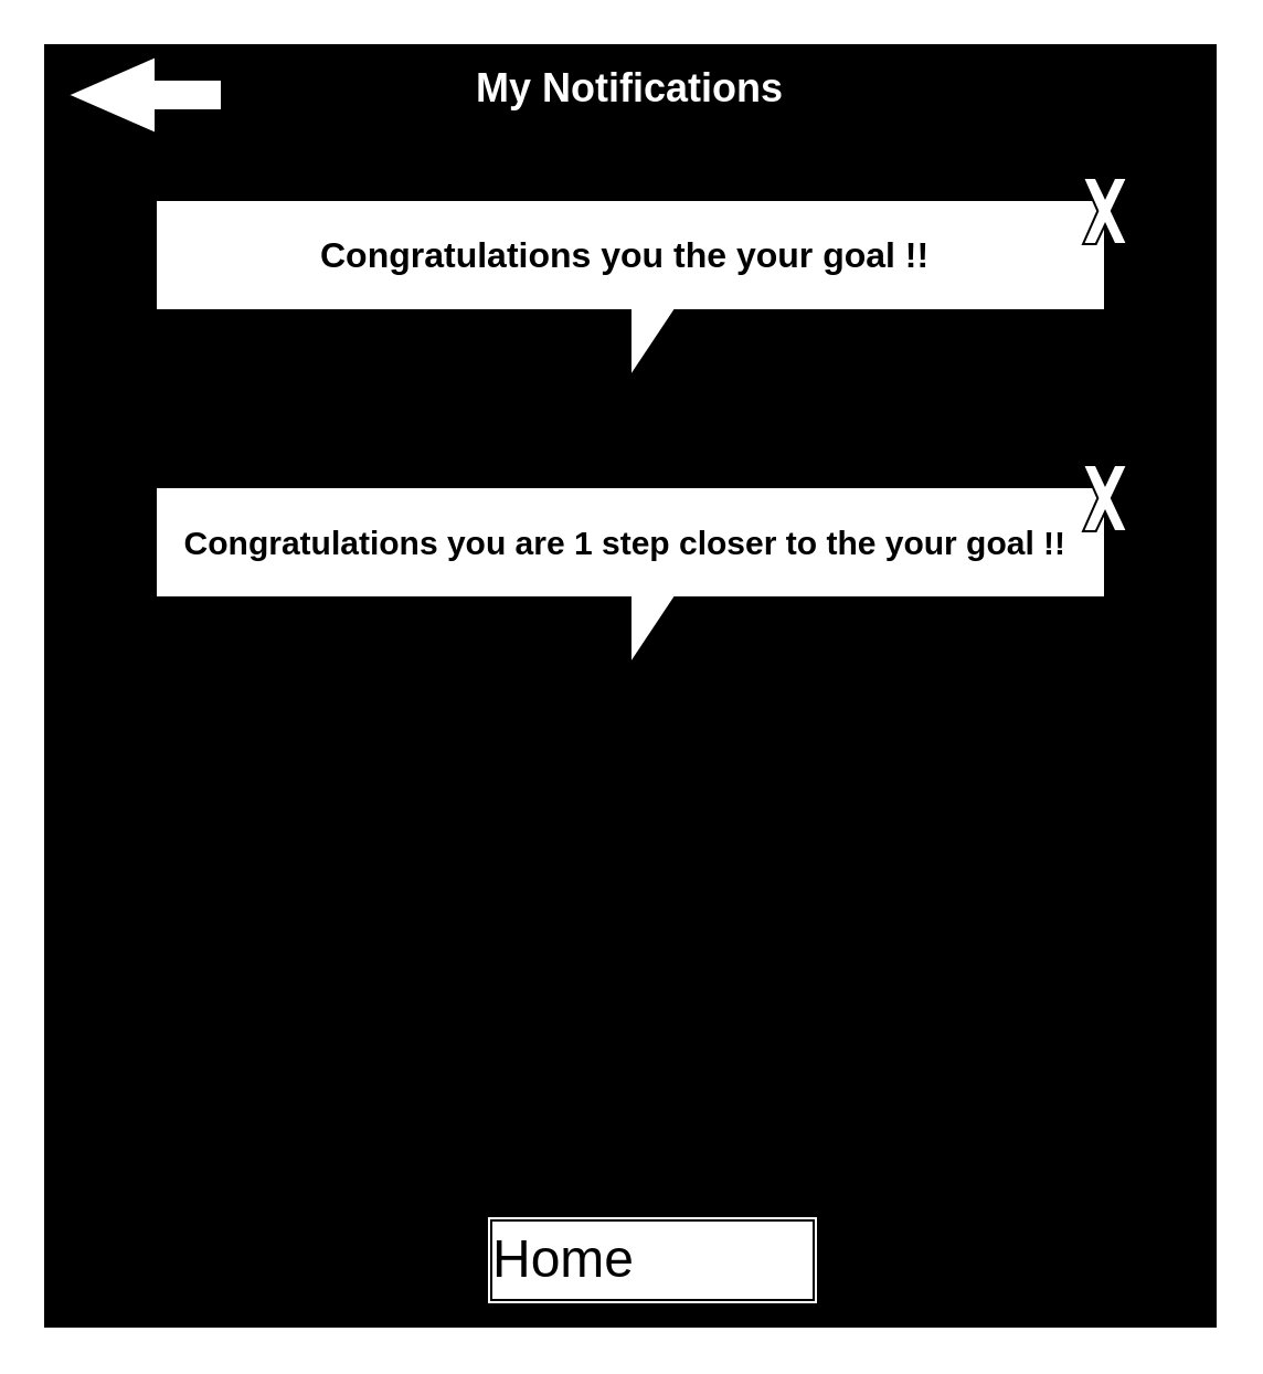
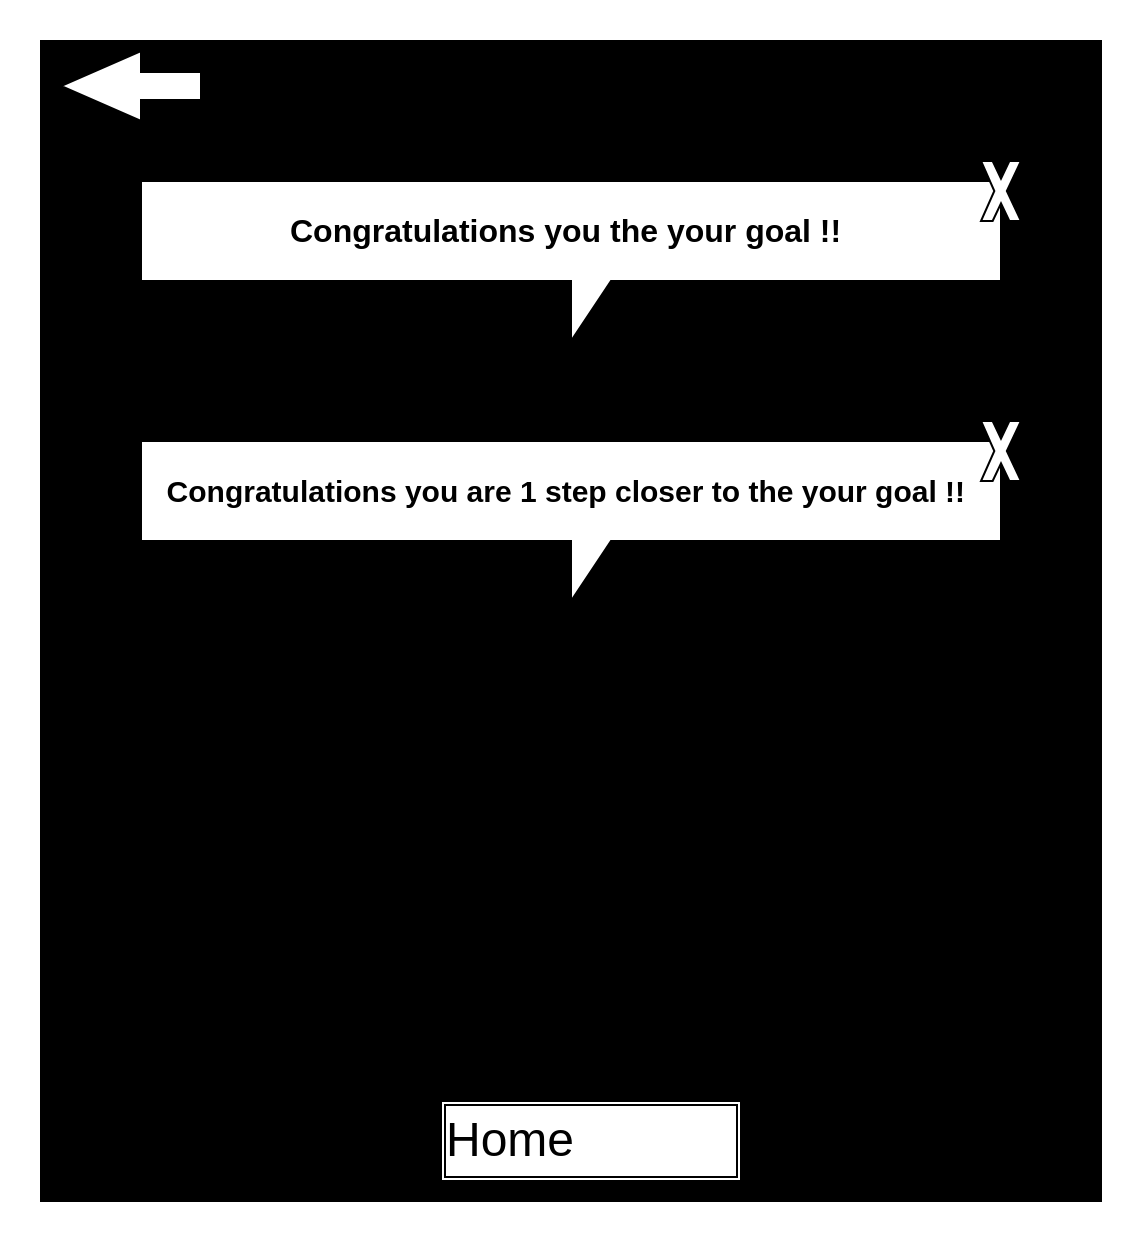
  <mxCell id="0" />
  <mxCell id="1" parent="0" />
  <mxCell id="2" value="" style="rounded=0;whiteSpace=wrap;html=1;fillColor=#000000;" vertex="1" parent="1"><mxGeometry x="20" y="20" width="530" height="580" as="geometry" /></mxCell>
  <mxCell id="3" value="" style="rounded=0;whiteSpace=wrap;html=1;fillColor=#000000;" vertex="1" parent="1"><mxGeometry x="50" y="70" width="470" height="470" as="geometry" /></mxCell>
- <mxCell id="4" value="&lt;b&gt;&lt;font style=&quot;font-size: 18px; color: rgb(255, 255, 255);&quot;&gt;My Notifications&lt;/font&gt;&lt;/b&gt;" style="text;html=1;align=center;verticalAlign=middle;whiteSpace=wrap;rounded=0;" vertex="1" parent="1"><mxGeometry x="210" y="25" width="150" height="30" as="geometry" /></mxCell>
  <mxCell id="5" value="&lt;b&gt;&lt;font style=&quot;font-size: 15px;&quot;&gt;Congratulations you are 1 step closer to the your goal !!&amp;nbsp;&lt;/font&gt;&lt;/b&gt;" style="shape=callout;whiteSpace=wrap;html=1;perimeter=calloutPerimeter;" vertex="1" parent="1"><mxGeometry x="70" y="220" width="430" height="80" as="geometry" /></mxCell>
  <mxCell id="6" value="&lt;font style=&quot;font-size: 16px;&quot;&gt;&lt;b&gt;&lt;font style=&quot;&quot;&gt;Congratulations you the your goal !!&amp;nbsp;&lt;/font&gt;&lt;/b&gt;&lt;/font&gt;" style="shape=callout;whiteSpace=wrap;html=1;perimeter=calloutPerimeter;" vertex="1" parent="1"><mxGeometry x="70" y="90" width="430" height="80" as="geometry" /></mxCell>
  <mxCell id="7" value="" style="line;strokeWidth=2;html=1;" vertex="1" parent="1"><mxGeometry x="50" y="180" width="470" height="10" as="geometry" /></mxCell>
  <mxCell id="8" value="" style="shape=ext;double=1;rounded=0;whiteSpace=wrap;html=1;" vertex="1" parent="1"><mxGeometry x="220" y="550" width="150" height="40" as="geometry" /></mxCell>
  <mxCell id="9" value="" style="html=1;shadow=0;dashed=0;align=center;verticalAlign=middle;shape=mxgraph.arrows2.arrow;dy=0.6;dx=40;flipH=1;notch=0;" vertex="1" parent="1"><mxGeometry x="30" y="25" width="70" height="35" as="geometry" /></mxCell>
  <mxCell id="10" value="&lt;font style=&quot;font-size: 24px;&quot;&gt;Home&lt;/font&gt;" style="text;html=1;align=center;verticalAlign=middle;whiteSpace=wrap;rounded=0;" vertex="1" parent="1"><mxGeometry x="225" y="555" width="60" height="30" as="geometry" /></mxCell>
  <mxCell id="11" value="" style="verticalLabelPosition=bottom;verticalAlign=top;html=1;shape=mxgraph.basic.x" vertex="1" parent="1"><mxGeometry x="490" y="80" width="20" height="30" as="geometry" /></mxCell>
  <mxCell id="12" value="" style="verticalLabelPosition=bottom;verticalAlign=top;html=1;shape=mxgraph.basic.x" vertex="1" parent="1"><mxGeometry x="490" y="210" width="20" height="30" as="geometry" /></mxCell>
